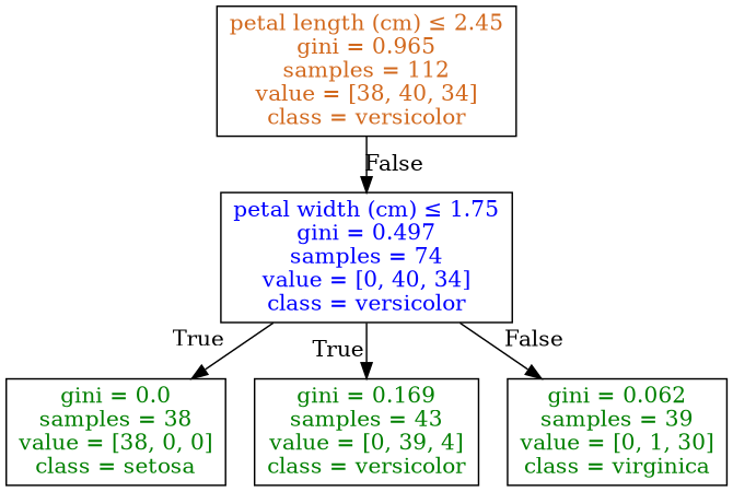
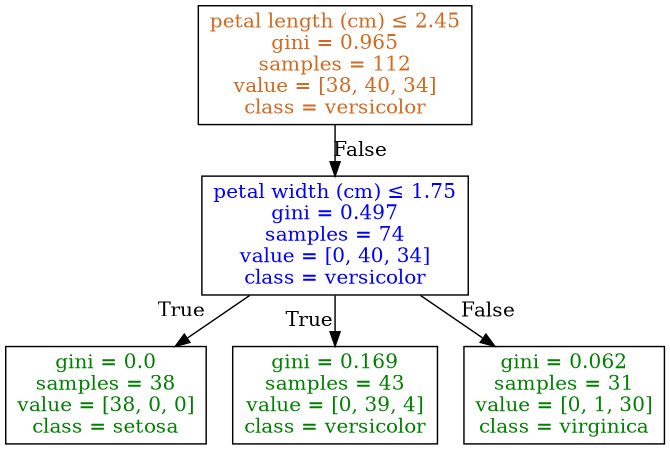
  digraph {
    node [fillcolor="#FFFFFF" shape=box style=filled]
    edge [headlabel=False labelangle=-45 labeldistance=2.5]
    n1 [label=<<FONT COLOR="#D2691E">petal length (cm) &le; 2.45<br/>gini = 0.965<br/>samples = 112<br/>value = [38, 40, 34]<br/>class = versicolor</FONT>>]
    n2 [label=<<FONT COLOR="#0000FF">petal width (cm) &le; 1.75<br/>gini = 0.497<br/>samples = 74<br/>value = [0, 40, 34]<br/>class = versicolor</FONT>>]
    n3 [label=<<FONT COLOR="#008000">gini = 0.0<br/>samples = 38<br/>value = [38, 0, 0]<br/>class = setosa</FONT>>]
    n4 [label=<<FONT COLOR="#008000">gini = 0.169<br/>samples = 43<br/>value = [0, 39, 4]<br/>class = versicolor</FONT>>]
-   n5 [label=<<FONT COLOR="#008000">gini = 0.062<br/>samples = 39<br/>value = [0, 1, 30]<br/>class = virginica</FONT>>]
+   n5 [label=<<FONT COLOR="#008000">gini = 0.062<br/>samples = 31<br/>value = [0, 1, 30]<br/>class = virginica</FONT>>]
    n1 -> n2
    n2 -> n3 [headlabel=True labelangle=45]
    n2 -> n4 [headlabel=True labelangle=45]
    n2 -> n5
  }
